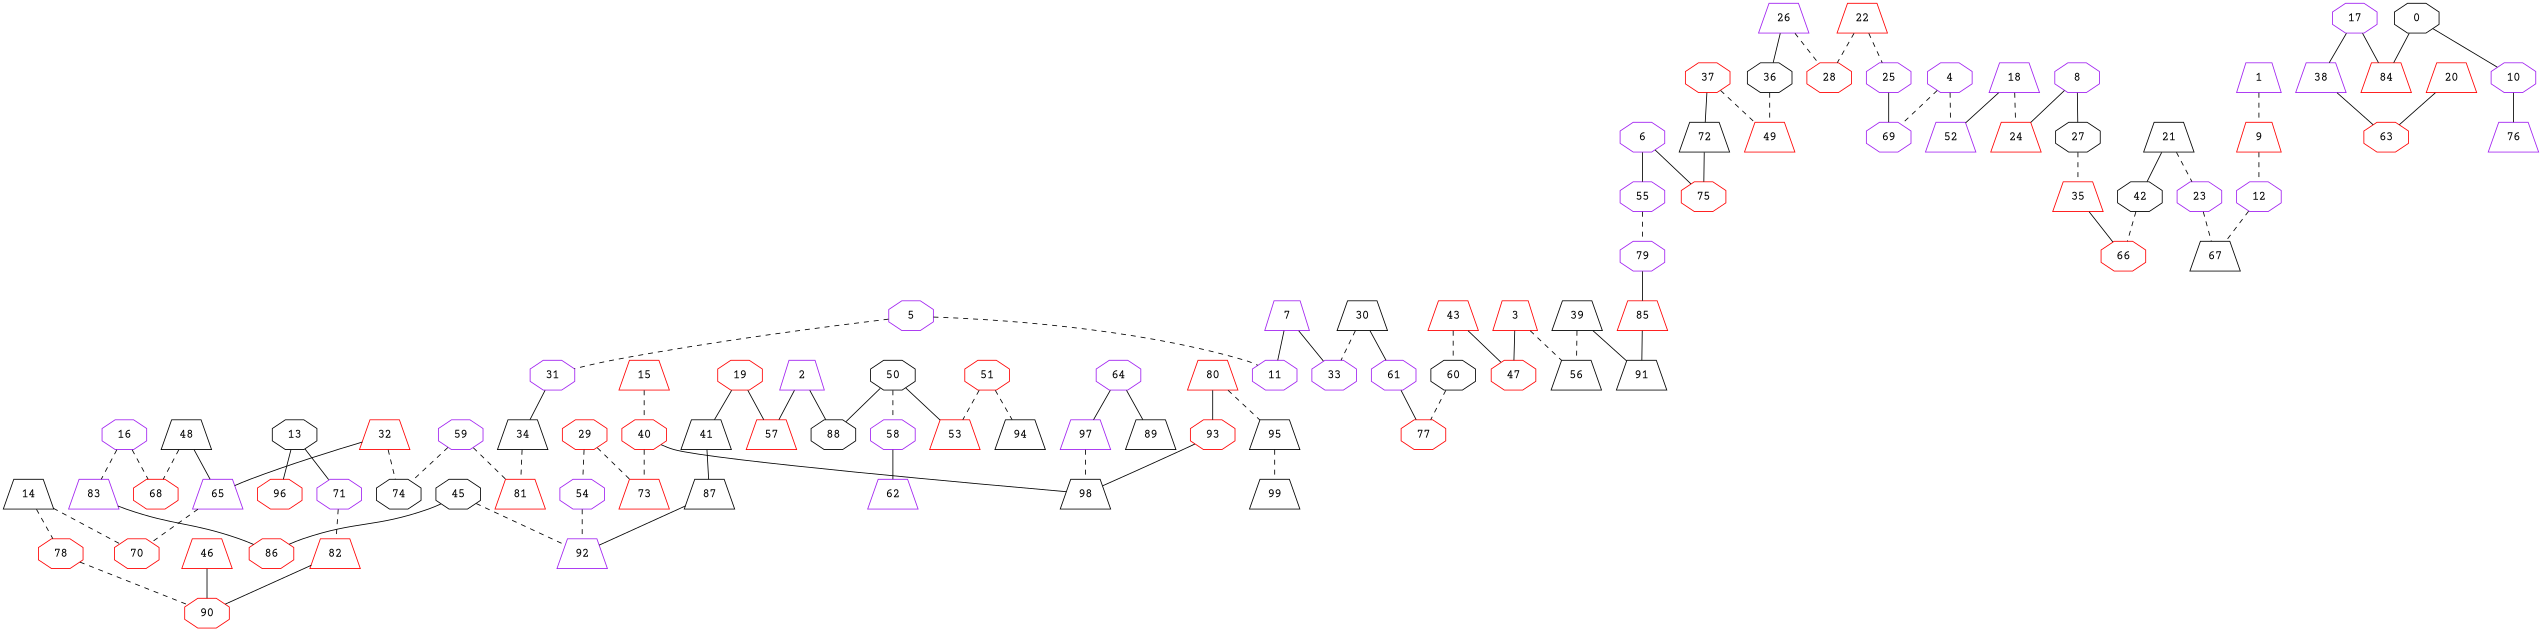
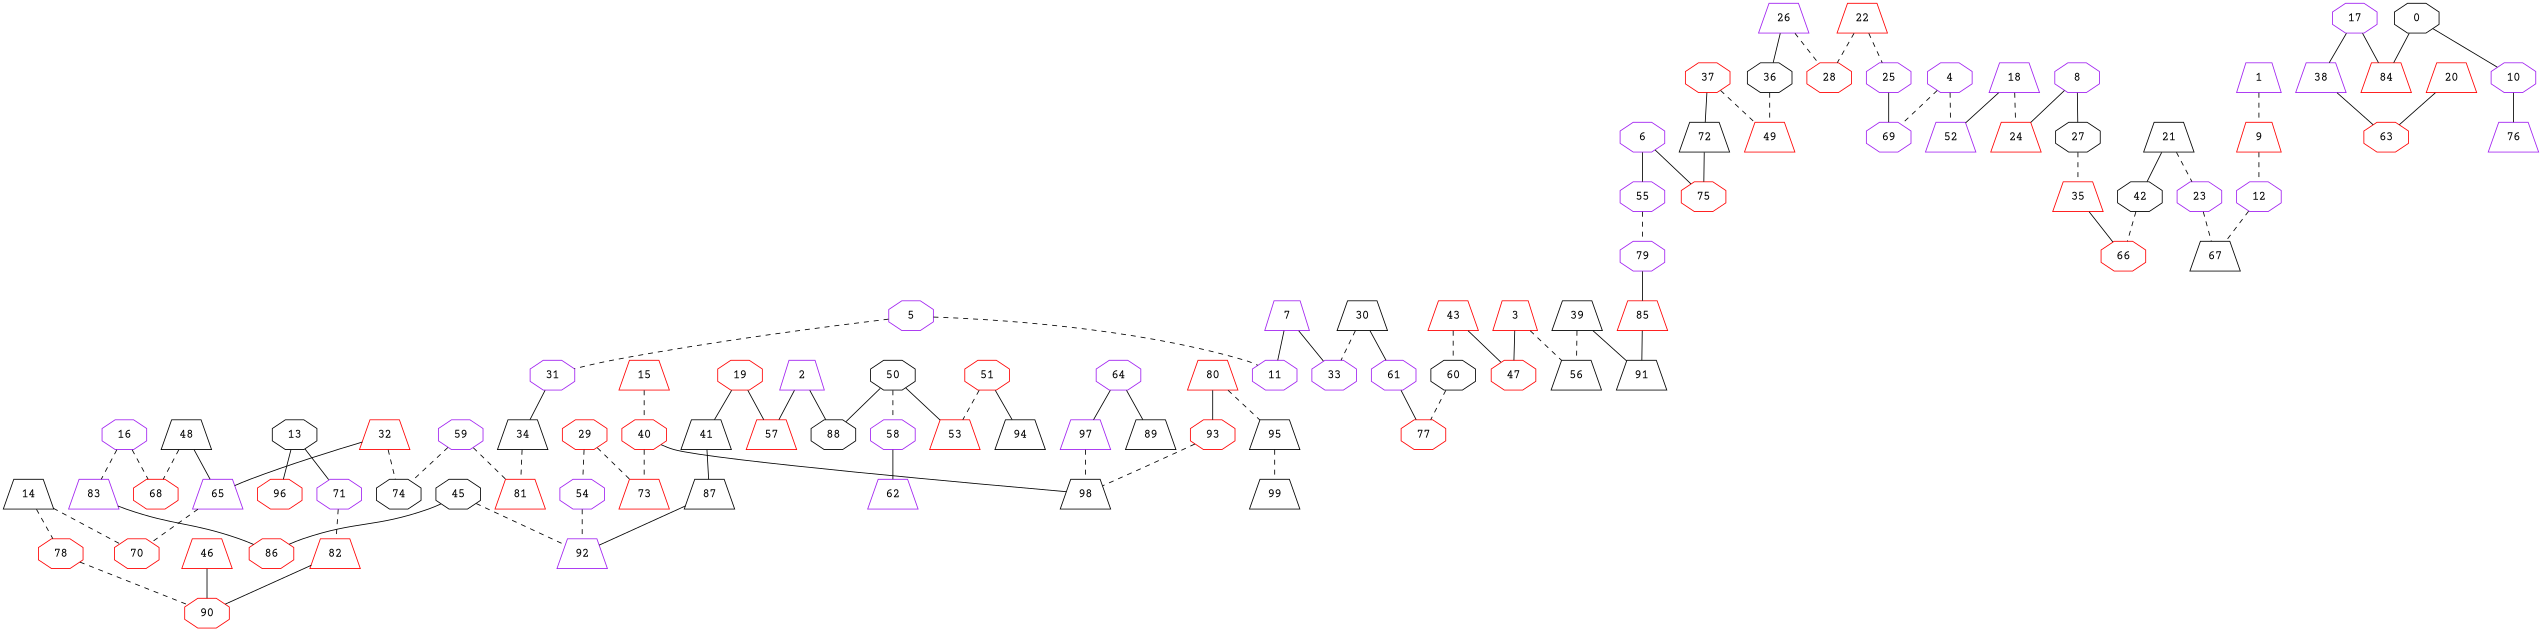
  graph {
    fontname="Courier Prime"
    node [color=red fontname="Courier Prime" shape=octagon]
    edge [fontname="Courier Prime" style=solid]
    59 [color=purple]
    74 [color=black]
    81 [shape=trapezium]
    64 [color=purple]
    89 [color=black shape=trapezium]
    97 [color=purple shape=trapezium]
    98 [color=black shape=trapezium]
    13 [color=black]
    96
    71 [color=purple]
    82 [shape=trapezium]
    32 [shape=trapezium]
    65 [color=purple shape=trapezium]
    70
    15 [shape=trapezium]
    n16 [label=40]
    73 [shape=trapezium]
    46 [shape=trapezium]
    90
    22 [shape=trapezium]
    25 [color=purple]
    28
    69 [color=purple]
    87 [color=black shape=trapezium]
    92 [color=purple shape=trapezium]
    48 [color=black shape=trapezium]
    68
    41 [color=black shape=trapezium]
    6 [color=purple]
    55 [color=purple]
    75
    79 [color=purple]
    85 [shape=trapezium]
    19
    57 [shape=trapezium]
    91 [color=black shape=trapezium]
    16 [color=purple]
    83 [color=purple shape=trapezium]
    86
    2 [color=purple shape=trapezium]
    88 [color=black]
    45 [color=black]
    50 [color=black]
    58 [color=purple]
    53 [shape=trapezium]
    62 [color=purple shape=trapezium]
    54 [color=purple]
    29
    51
    94 [color=black shape=trapezium]
    4 [color=purple]
    52 [color=purple shape=trapezium]
    42 [color=black]
    66
    93
    14 [color=black shape=trapezium]
    78
    80 [shape=trapezium]
    95 [color=black shape=trapezium]
    99 [color=black shape=trapezium]
    27 [color=black]
    35 [shape=trapezium]
    21 [color=black shape=trapezium]
    23 [color=purple]
    67 [color=black shape=trapezium]
    8 [color=purple]
    24 [shape=trapezium]
    72 [color=black shape=trapezium]
    37
    49 [shape=trapezium]
    18 [color=purple shape=trapezium]
    43 [shape=trapezium]
    47
    60 [color=black]
    77
    26 [color=purple shape=trapezium]
    36 [color=black]
    3 [shape=trapezium]
    56 [color=black shape=trapezium]
    17 [color=purple]
    38 [color=purple shape=trapezium]
    84 [shape=trapezium]
    63
    10 [color=purple]
    76 [color=purple shape=trapezium]
    61 [color=purple]
    39 [color=black shape=trapezium]
    30 [color=black shape=trapezium]
    33 [color=purple]
    0 [color=black]
    7 [color=purple shape=trapezium]
    11 [color=purple]
    9 [shape=trapezium]
    12 [color=purple]
    5 [color=purple]
    31 [color=purple]
    34 [color=black shape=trapezium]
    20 [shape=trapezium]
    1 [color=purple shape=trapezium]
    59 -- 74 [style=dashed]
    59 -- 81 [style=dashed]
    64 -- 89
    64 -- 97
    97 -- 98 [style=dashed]
    13 -- 96
    13 -- 71
    71 -- 82 [style=dashed]
    82 -- 90
    32 -- 74 [style=dashed]
    32 -- 65
    65 -- 70 [style=dashed]
    15 -- n16 [style=dashed]
    n16 -- 98
    n16 -- 73 [style=dashed]
    46 -- 90
    22 -- 25 [style=dashed]
    22 -- 28 [style=dashed]
    25 -- 69
    87 -- 92
    48 -- 65
    48 -- 68 [style=dashed]
    41 -- 87
    6 -- 55
    6 -- 75
    55 -- 79 [style=dashed]
    79 -- 85
    85 -- 91
    19 -- 41
    19 -- 57
    16 -- 68 [style=dashed]
    16 -- 83 [style=dashed]
    83 -- 86
    2 -- 57
    2 -- 88
    45 -- 92 [style=dashed]
    45 -- 86
    50 -- 88
    50 -- 58 [style=dashed]
    50 -- 53
    58 -- 62
    54 -- 92 [style=dashed]
    29 -- 73 [style=dashed]
    29 -- 54 [style=dashed]
    51 -- 53 [style=dashed]
-   51 -- 94 [style=dashed]
+   51 -- 94
    4 -- 69 [style=dashed]
    4 -- 52 [style=dashed]
    42 -- 66 [style=dashed]
-   93 -- 98
+   93 -- 98 [style=dashed]
    14 -- 70 [style=dashed]
    14 -- 78 [style=dashed]
    78 -- 90 [style=dashed]
    80 -- 93
    80 -- 95 [style=dashed]
    95 -- 99 [style=dashed]
    27 -- 35 [style=dashed]
    35 -- 66
    21 -- 42
    21 -- 23 [style=dashed]
    23 -- 67 [style=dashed]
    8 -- 27
    8 -- 24
    72 -- 75
    37 -- 72
    37 -- 49 [style=dashed]
    18 -- 52
    18 -- 24 [style=dashed]
    43 -- 47
    43 -- 60 [style=dashed]
    60 -- 77 [style=dashed]
    26 -- 28 [style=dashed]
    26 -- 36
    36 -- 49 [style=dashed]
    3 -- 47
    3 -- 56 [style=dashed]
    17 -- 38
    17 -- 84
    38 -- 63
    10 -- 76
    61 -- 77
    39 -- 91
    39 -- 56 [style=dashed]
    30 -- 61
    30 -- 33 [style=dashed]
    0 -- 84
    0 -- 10
    7 -- 33
    7 -- 11
    9 -- 12 [style=dashed]
    12 -- 67 [style=dashed]
    5 -- 11 [style=dashed]
    5 -- 31 [style=dashed]
    31 -- 34
    34 -- 81 [style=dashed]
    20 -- 63
    1 -- 9 [style=dashed]
  }
